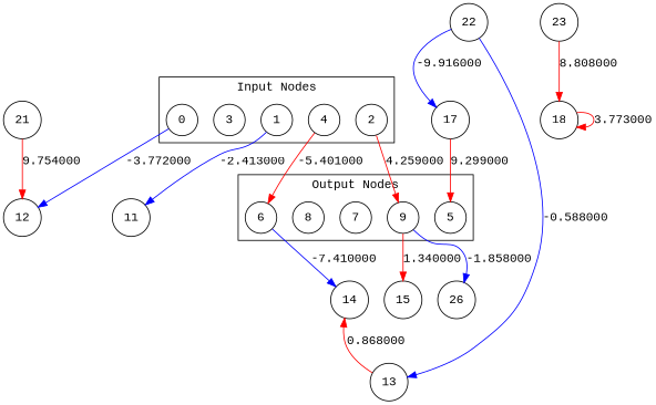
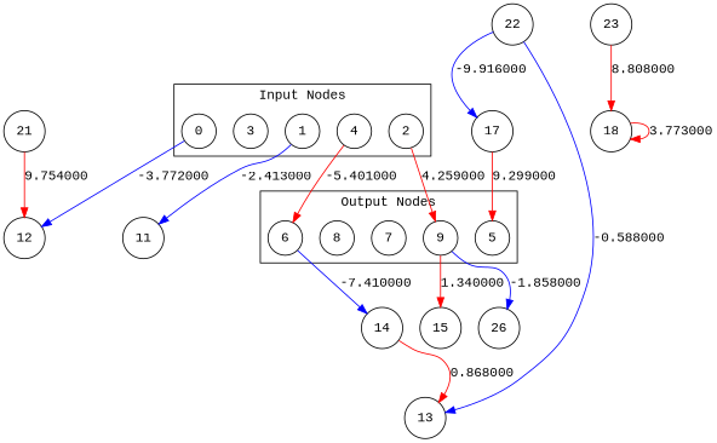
  digraph {
    fontname="Liberation Mono"
    rankdir=TB
    node [fontname="Liberation Mono" shape=circle]
    edge [color=red fontname="Liberation Mono"]
    0
    1
    2
    3
    4
    5
    6
    7
    8
    9
    12
    11
    14
    15
    n15 [label=26]
    13
    18
    22
    17
    23
    21
    subgraph cluster_1 {
      label="Input Nodes"
      0
      1
      2
      3
      4
    }
    subgraph cluster_2 {
      label="Output Nodes"
      5
      6
      7
      8
      9
    }
    0 -> 12 [color=blue label=-3.772000 weight=-3.772000]
    1 -> 11 [color=blue label=-2.413000 weight=-2.413000]
    2 -> 9 [label=4.259000 weight=4.259000]
    4 -> 6 [label=-5.401000 weight=-5.401000]
    6 -> 14 [color=blue label=-7.410000 weight=-7.410000]
    9 -> 15 [label=1.340000 weight=1.340000]
    9 -> n15 [color=blue label=-1.858000 weight=-1.858000]
-   13 -> 14 [label=0.868000 weight=0.868000]
+   14 -> 13 [label=0.868000 weight=0.868000]
    18 -> 18 [label=3.773000 weight=3.773000]
    22 -> 13 [color=blue label=-0.588000 weight=-0.588000]
    22 -> 17 [color=blue label=-9.916000 weight=-9.916000]
    17 -> 5 [label=9.299000 weight=9.299000]
    23 -> 18 [label=8.808000 weight=8.808000]
    21 -> 12 [label=9.754000 weight=9.754000]
  }
